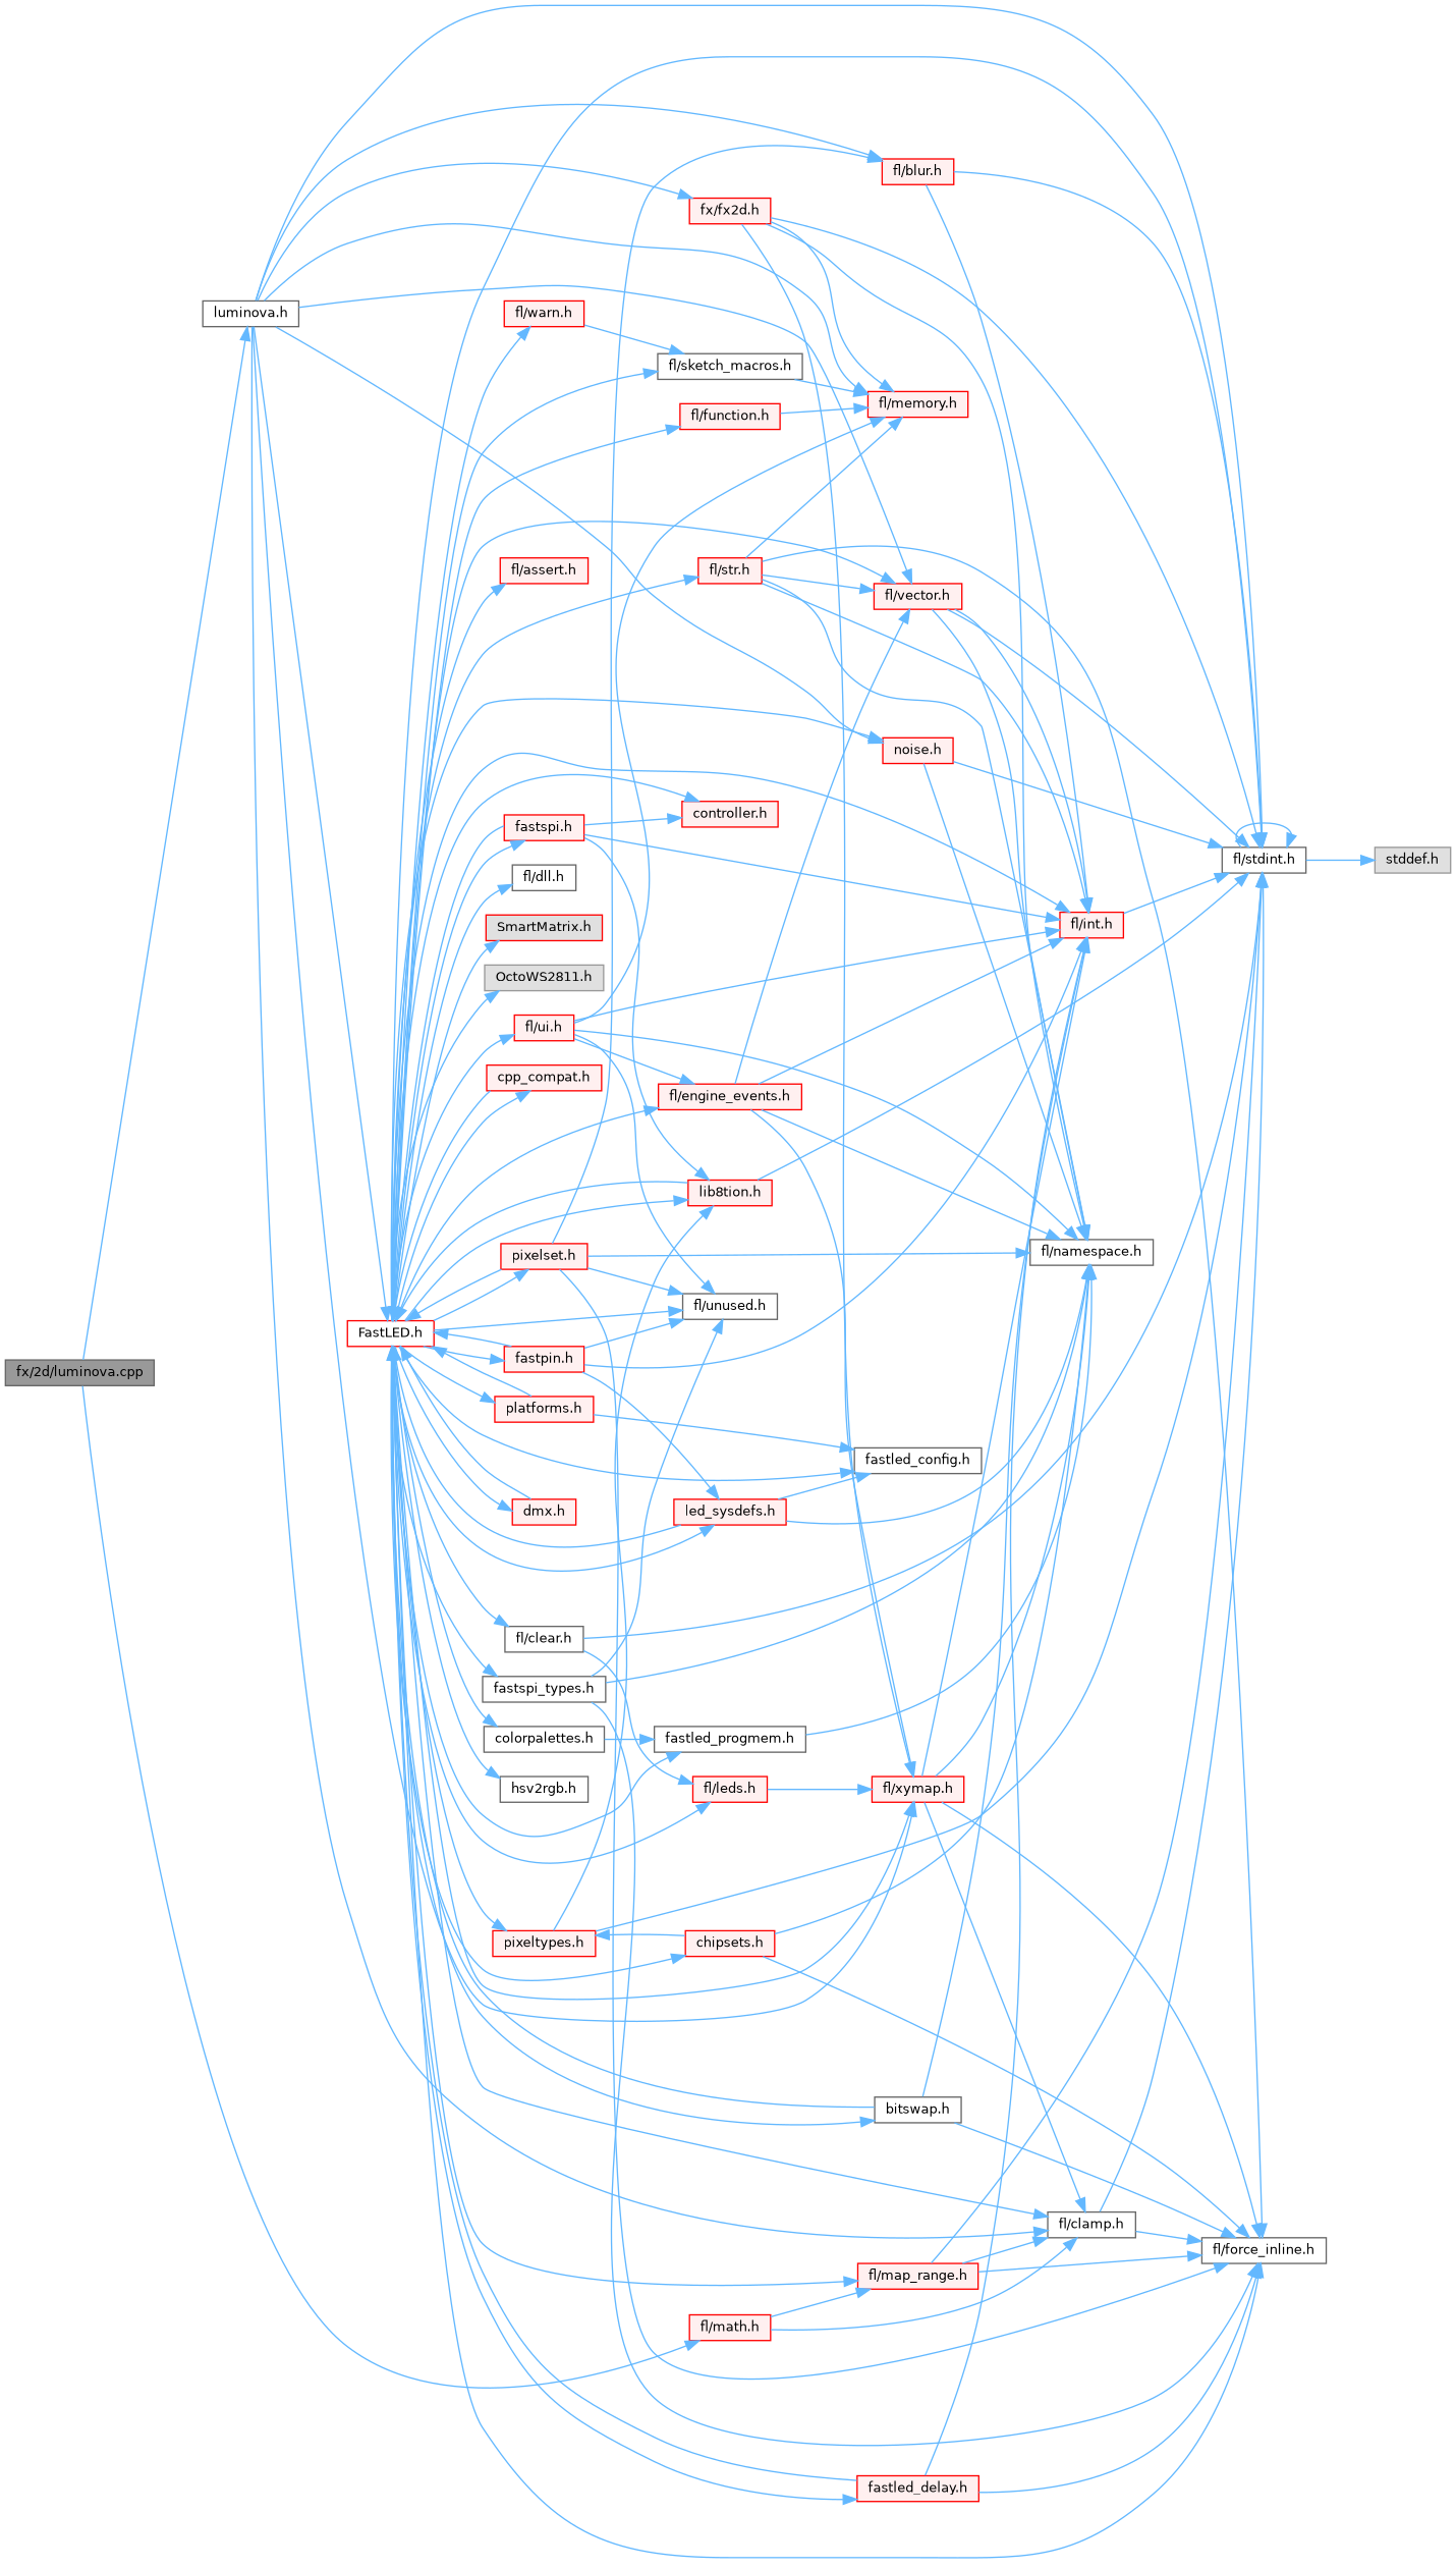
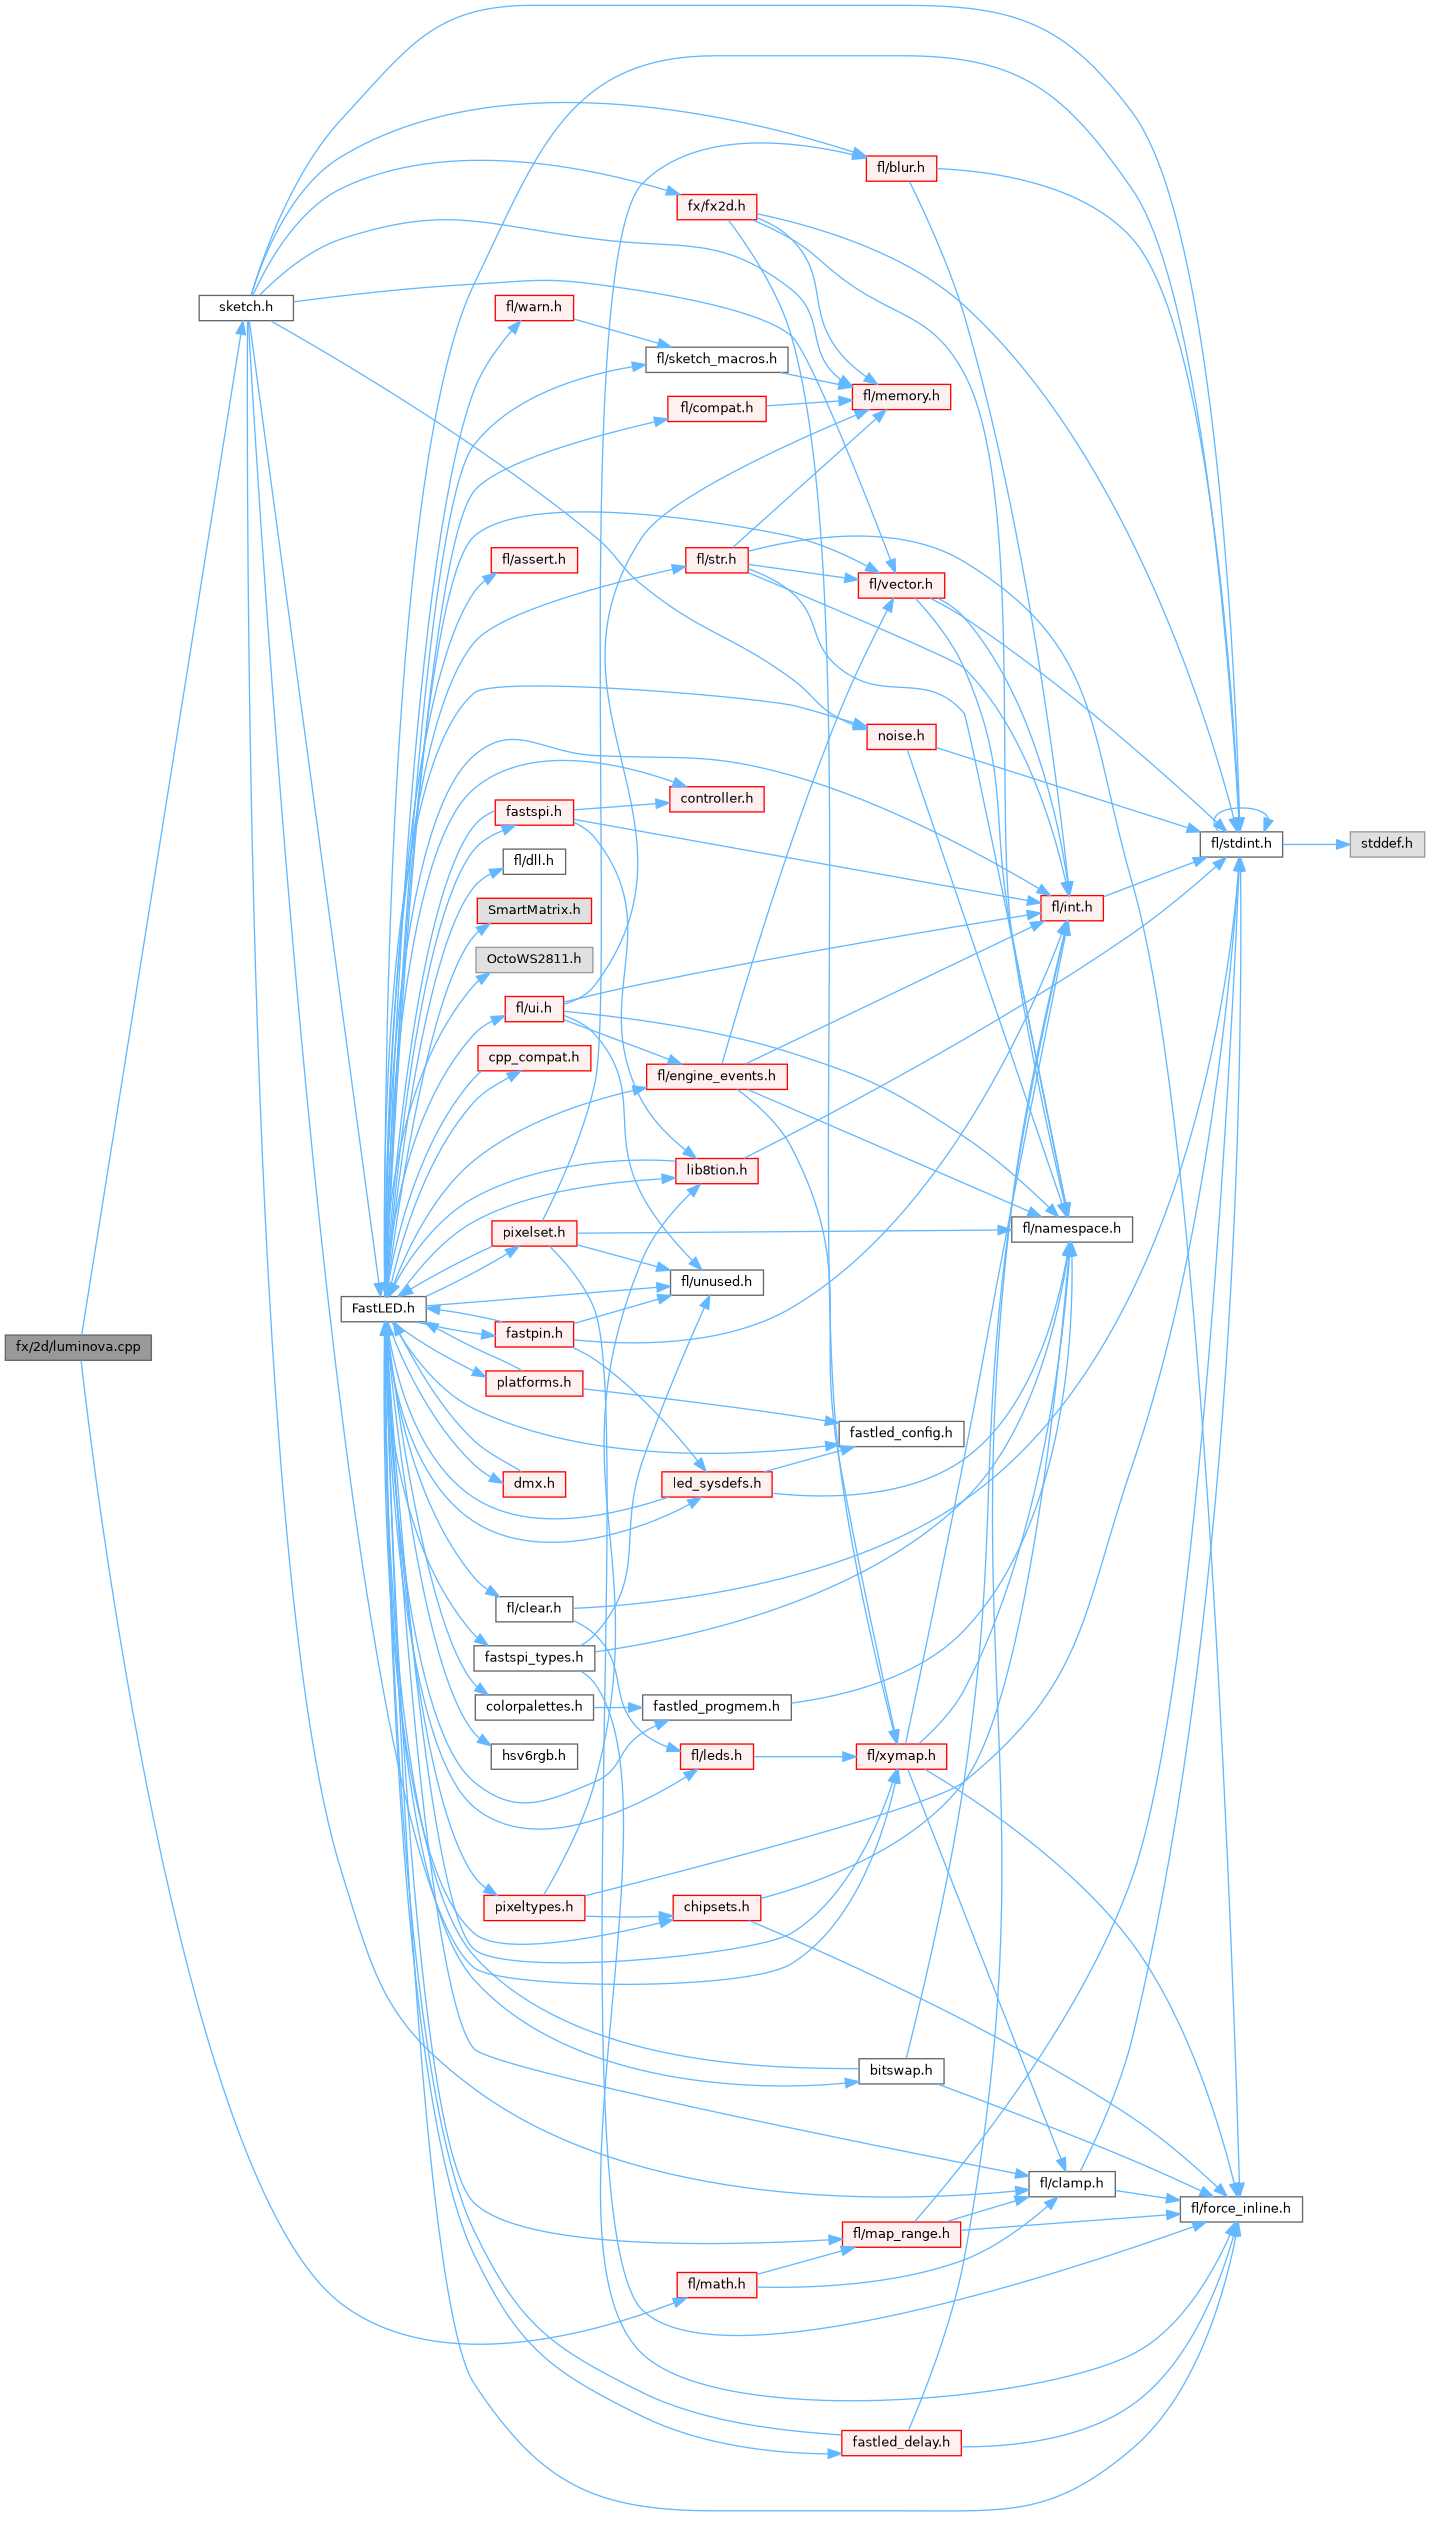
  digraph {
    rankdir=LR
    node [color=red fillcolor="#FFF0F0" fontname=Helvetica fontsize=10 shape=box style=filled]
    edge [color=steelblue1 fontname=Helvetica fontsize=10 labelfontname=Helvetica labelfontsize=10 style=solid]
    n1 [color=gray40 fillcolor=grey60 fontcolor=black height=0.2 label="fx/2d/luminova.cpp" width=0.4]
-   n2 [color=grey40 fillcolor=white height=0.2 label="luminova.h" width=0.4]
+   n2 [color=grey40 fillcolor=white height=0.2 label="sketch.h" width=0.4]
    n3 [height=0.2 label="fl/math.h" width=0.4]
    n4 [color=grey40 fillcolor=white height=0.2 label="fl/stdint.h" width=0.4]
-   n5 [fillcolor=white height=0.2 label="FastLED.h" width=0.4]
+   n5 [color=grey40 fillcolor=white height=0.2 label="FastLED.h" width=0.4]
    n6 [height=0.2 label="fl/blur.h" width=0.4]
    n7 [height=0.2 label="noise.h" width=0.4]
    n8 [height=0.2 label="fl/vector.h" width=0.4]
    n9 [height=0.2 label="fl/xymap.h" width=0.4]
    n10 [color=grey40 fillcolor=white height=0.2 label="fl/clamp.h" width=0.4]
    n11 [height=0.2 label="fl/memory.h" width=0.4]
    n12 [height=0.2 label="fx/fx2d.h" width=0.4]
    n13 [color=grey60 fillcolor="#E0E0E0" height=0.2 label="stddef.h" width=0.4]
    n14 [color=grey40 fillcolor=white height=0.2 label="fl/dll.h" width=0.4]
    n15 [fillcolor="#E0E0E0" height=0.2 label="SmartMatrix.h" width=0.4]
    n16 [color=grey60 fillcolor="#E0E0E0" height=0.2 label="OctoWS2811.h" width=0.4]
    n17 [color=grey40 fillcolor=white height=0.2 label="fl/force_inline.h" width=0.4]
    n18 [height=0.2 label="cpp_compat.h" width=0.4]
    n19 [color=grey40 fillcolor=white height=0.2 label="fastled_config.h" width=0.4]
    n20 [height=0.2 label="led_sysdefs.h" width=0.4]
    n21 [height=0.2 label="fastled_delay.h" width=0.4]
    n22 [height=0.2 label="fl/int.h" width=0.4]
    n23 [color=grey40 fillcolor=white height=0.2 label="bitswap.h" width=0.4]
    n24 [height=0.2 label="controller.h" width=0.4]
    n25 [height=0.2 label="fastpin.h" width=0.4]
    n26 [color=grey40 fillcolor=white height=0.2 label="fl/unused.h" width=0.4]
    n27 [color=grey40 fillcolor=white height=0.2 label="fastspi_types.h" width=0.4]
    n28 [height=0.2 label="dmx.h" width=0.4]
    n29 [height=0.2 label="platforms.h" width=0.4]
    n30 [color=grey40 fillcolor=white height=0.2 label="fastled_progmem.h" width=0.4]
    n31 [height=0.2 label="lib8tion.h" width=0.4]
    n32 [height=0.2 label="pixeltypes.h" width=0.4]
-   n33 [color=grey40 fillcolor=white height=0.2 label="hsv2rgb.h" width=0.4]
+   n33 [color=grey40 fillcolor=white height=0.2 label="hsv6rgb.h" width=0.4]
    n34 [height=0.2 label="pixelset.h" width=0.4]
    n35 [color=grey40 fillcolor=white height=0.2 label="colorpalettes.h" width=0.4]
    n36 [height=0.2 label="fastspi.h" width=0.4]
    n37 [height=0.2 label="chipsets.h" width=0.4]
    n38 [height=0.2 label="fl/engine_events.h" width=0.4]
    n39 [height=0.2 label="fl/leds.h" width=0.4]
    n40 [height=0.2 label="fl/str.h" width=0.4]
    n41 [height=0.2 label="fl/map_range.h" width=0.4]
    n42 [height=0.2 label="fl/warn.h" width=0.4]
    n43 [color=grey40 fillcolor=white height=0.2 label="fl/sketch_macros.h" width=0.4]
    n44 [height=0.2 label="fl/assert.h" width=0.4]
-   n45 [height=0.2 label="fl/function.h" width=0.4]
+   n45 [height=0.2 label="fl/compat.h" width=0.4]
    n46 [color=grey40 fillcolor=white height=0.2 label="fl/clear.h" width=0.4]
    n47 [height=0.2 label="fl/ui.h" width=0.4]
    n48 [color=grey40 fillcolor=white height=0.2 label="fl/namespace.h" width=0.4]
    n1 -> n2
    n1 -> n3
    n2 -> n4
    n2 -> n5
    n2 -> n6
    n2 -> n7
    n2 -> n8
    n2 -> n9
    n2 -> n10
    n2 -> n11
    n2 -> n12
    n3 -> n10
    n3 -> n41
    n4 -> n4
    n4 -> n13
    n5 -> n4
    n5 -> n7
    n5 -> n8
    n5 -> n9
    n5 -> n10
    n5 -> n14
    n5 -> n15
    n5 -> n16
    n5 -> n17
    n5 -> n18
    n5 -> n19
    n5 -> n20
    n5 -> n21
    n5 -> n22
    n5 -> n23
    n5 -> n24
    n5 -> n25
    n5 -> n26
    n5 -> n27
    n5 -> n28
    n5 -> n29
    n5 -> n30
    n5 -> n31
    n5 -> n32
    n5 -> n33
    n5 -> n34
    n5 -> n35
    n5 -> n36
    n5 -> n37
    n5 -> n38
    n5 -> n39
    n5 -> n40
    n5 -> n41
    n5 -> n42
    n5 -> n43
    n5 -> n44
    n5 -> n45
    n5 -> n46
    n5 -> n47
    n6 -> n4
    n6 -> n22
    n7 -> n4
    n7 -> n48
    n8 -> n4
    n8 -> n22
    n8 -> n48
    n9 -> n10
    n9 -> n17
    n9 -> n22
    n9 -> n48
    n10 -> n4
    n10 -> n17
    n12 -> n4
    n12 -> n9
    n12 -> n11
    n12 -> n48
    n18 -> n5
    n20 -> n5
    n20 -> n19
    n20 -> n48
    n21 -> n5
    n21 -> n17
    n21 -> n22
    n22 -> n4
    n23 -> n5
    n23 -> n17
    n23 -> n22
    n25 -> n5
    n25 -> n20
    n25 -> n22
    n25 -> n26
    n27 -> n17
    n27 -> n26
    n27 -> n48
    n28 -> n5
    n29 -> n5
    n29 -> n19
    n30 -> n48
    n31 -> n4
    n31 -> n5
    n32 -> n4
    n32 -> n31
    n34 -> n5
    n34 -> n6
    n34 -> n17
    n34 -> n26
    n34 -> n48
    n35 -> n30
    n36 -> n5
    n36 -> n22
    n36 -> n24
    n36 -> n31
    n37 -> n17
-   n37 -> n32
+   n32 -> n37
    n37 -> n48
    n38 -> n8
    n38 -> n9
    n38 -> n22
    n38 -> n48
    n39 -> n9
    n40 -> n8
    n40 -> n11
    n40 -> n17
    n40 -> n22
    n40 -> n48
    n41 -> n4
    n41 -> n10
    n41 -> n17
    n42 -> n43
    n43 -> n11
    n45 -> n11
    n46 -> n4
    n46 -> n39
    n47 -> n11
    n47 -> n22
    n47 -> n26
    n47 -> n38
    n47 -> n48
  }
